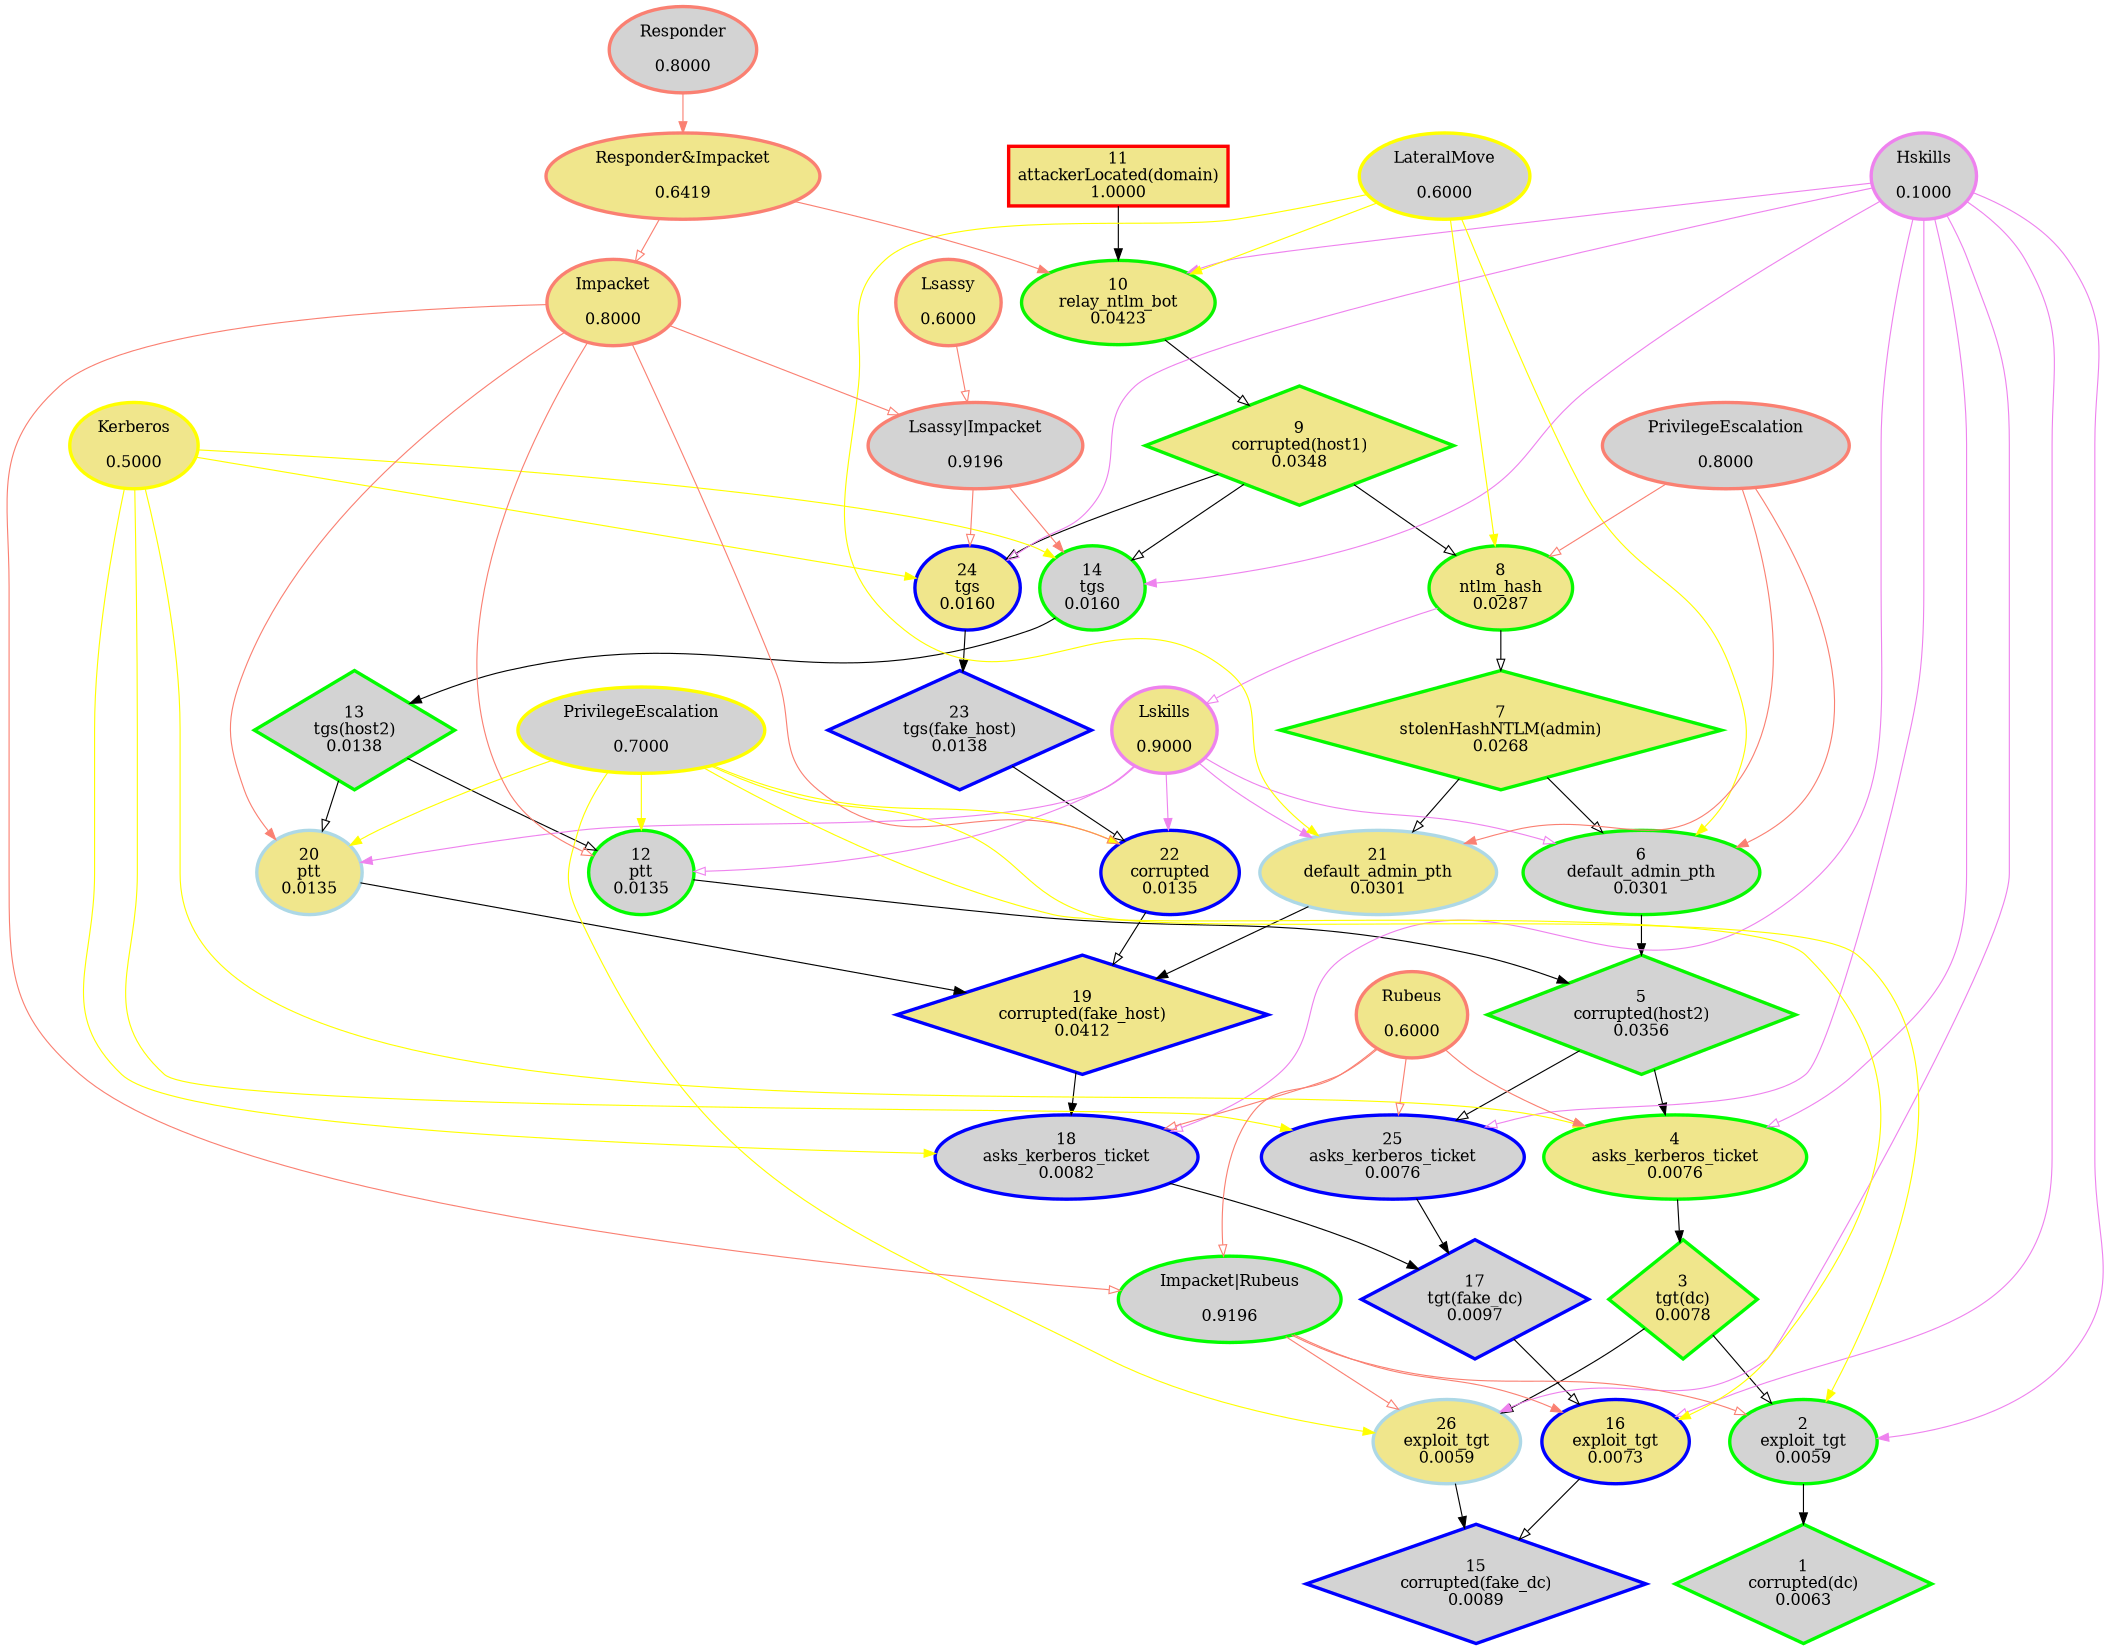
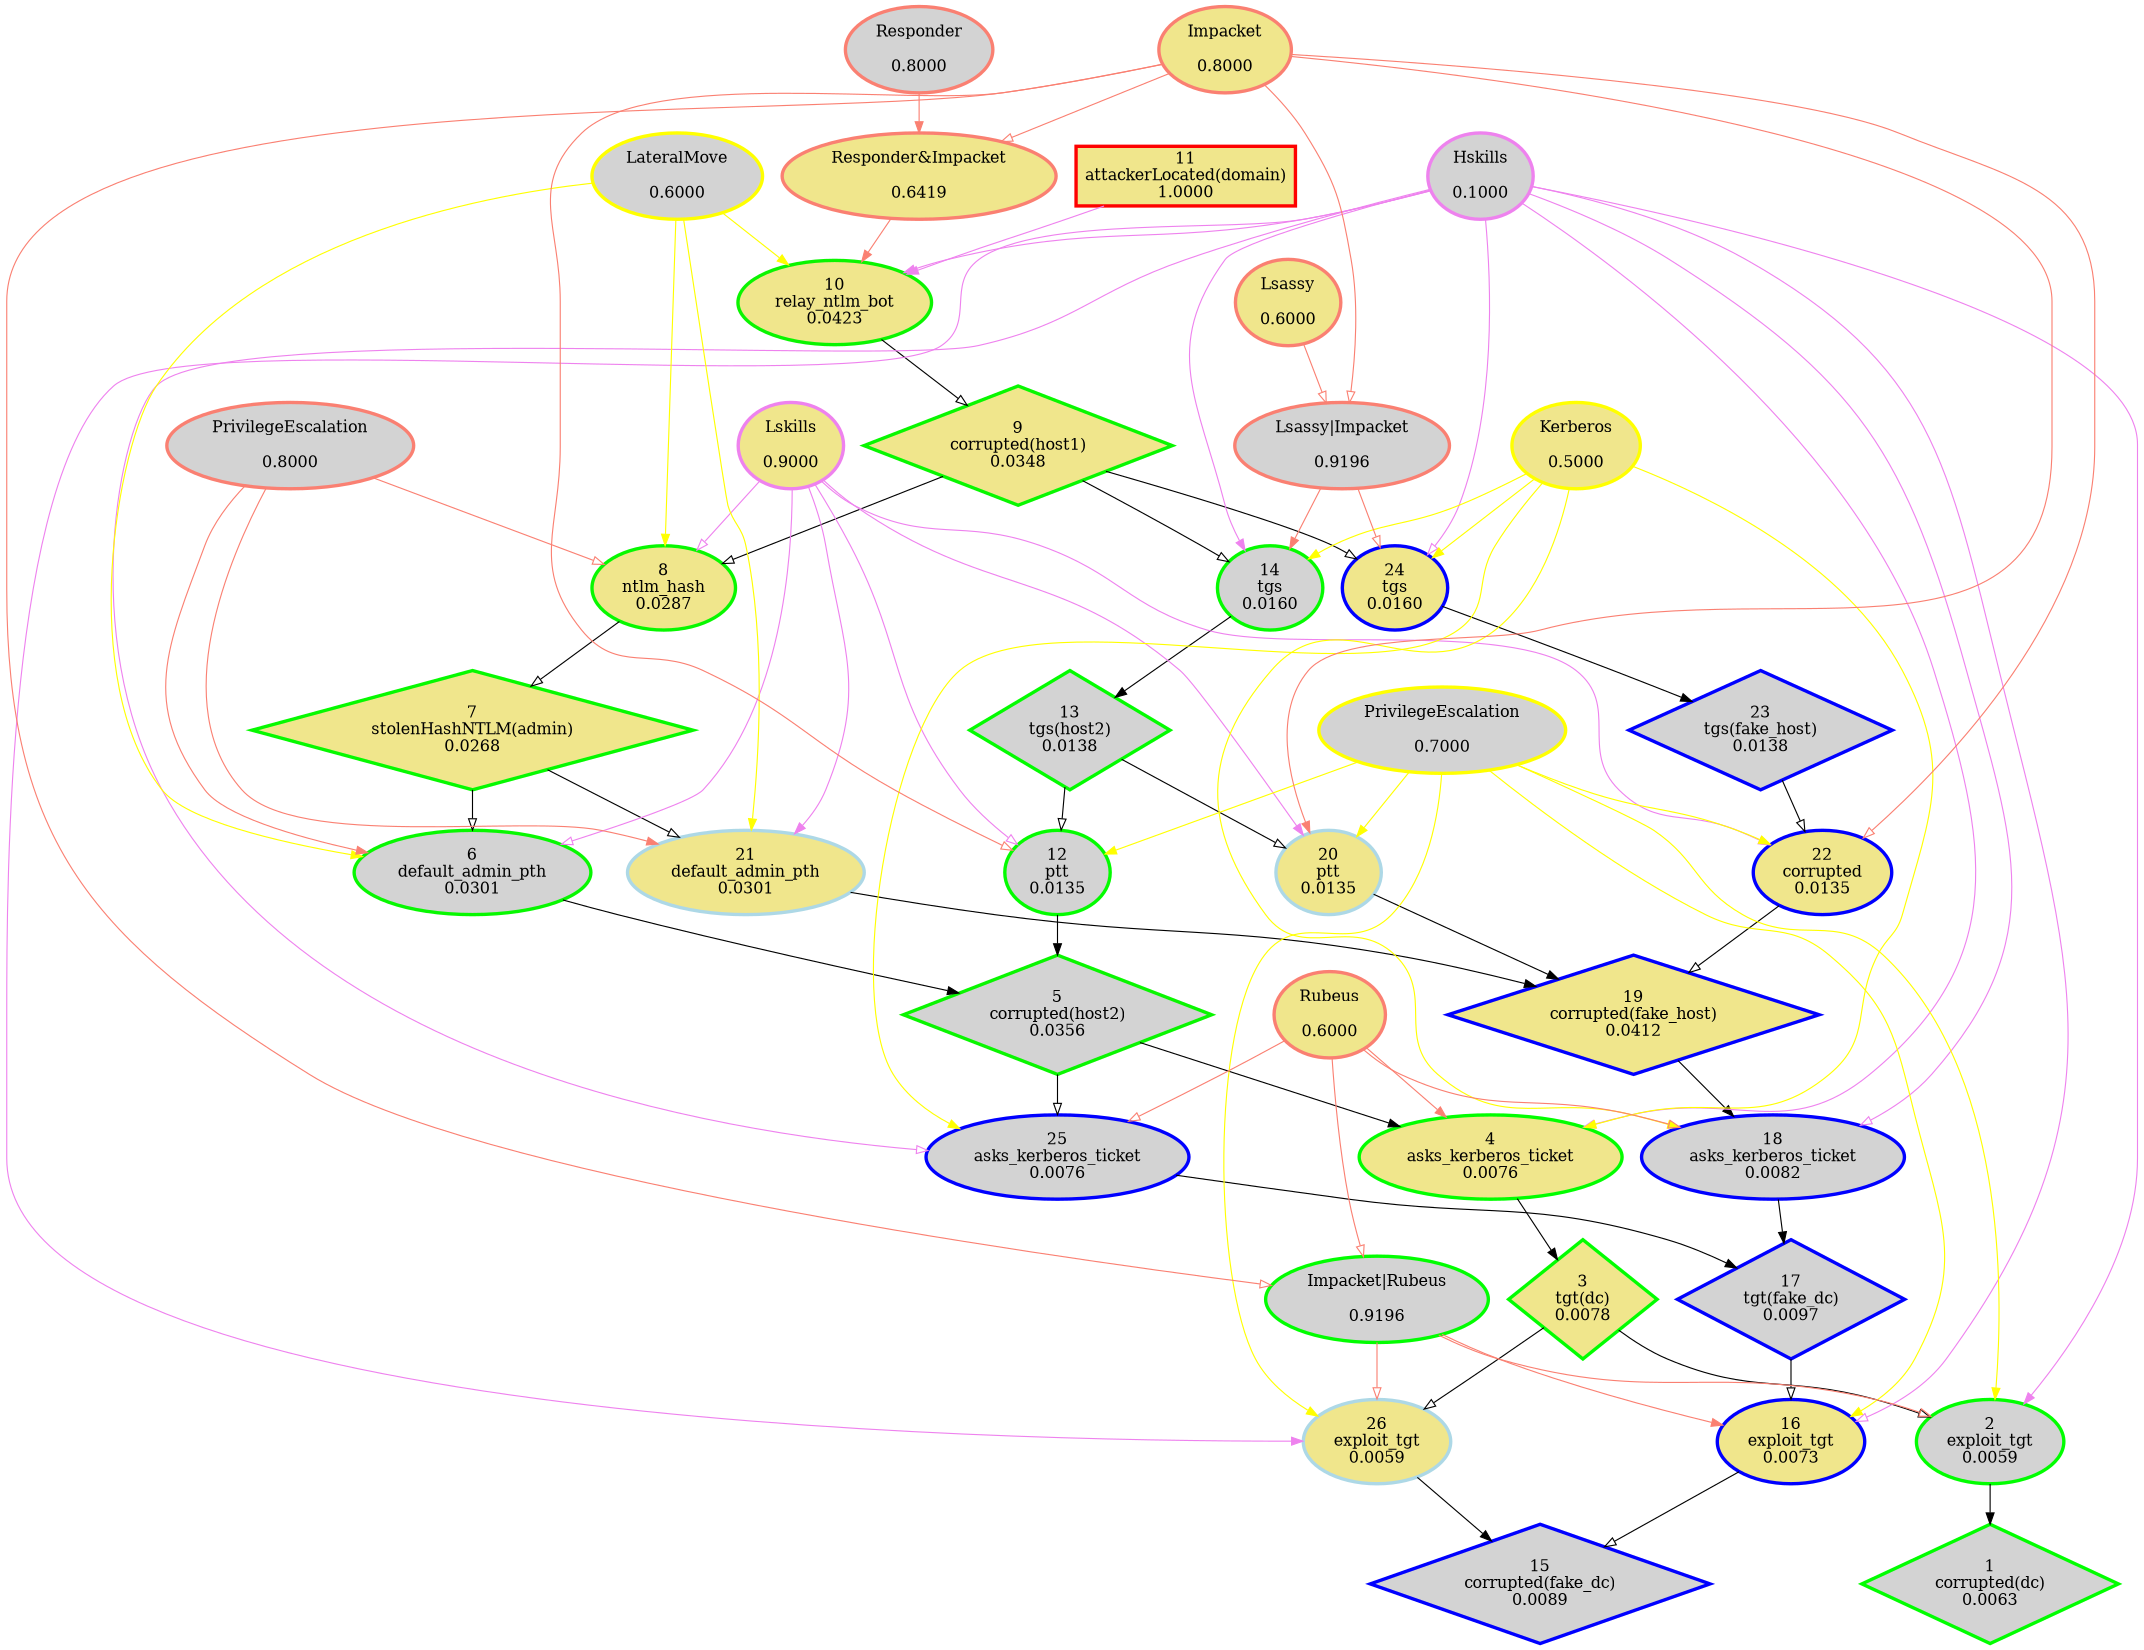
  digraph {
    node [color=blue fillcolor=khaki penwidth=3 shape=ellipse style=filled]
    edge [arrowhead=onormal]
    n1 [color="#FE0100" label="11\nattackerLocated(domain)\n1.0000" shape=box]
    n2 [color="#0AF500" label="10\nrelay_ntlm_bot\n0.0423"]
    n3 [color="#08F700" label="9\ncorrupted(host1)\n0.0348" shape=diamond]
    n4 [color="#07F800" label="8\nntlm_hash\n0.0287"]
    n5 [color="#04FB00" fillcolor=lightgrey label="14\ntgs\n0.0160"]
    n6 [label="24\ntgs\n0.0160"]
    n7 [color="#06F900" label="7\nstolenHashNTLM(admin)\n0.0268" shape=diamond]
    n8 [color="#03FC00" fillcolor=lightgrey label="13\ntgs(host2)\n0.0138" shape=diamond]
    n9 [fillcolor=lightgrey label="23\ntgs(fake_host)\n0.0138" shape=diamond]
    n10 [color="#07F800" fillcolor=lightgrey label="6\ndefault_admin_pth\n0.0301"]
    n11 [color=lightblue label="21\ndefault_admin_pth\n0.0301"]
    n12 [color="#09F600" fillcolor=lightgrey label="5\ncorrupted(host2)\n0.0356" shape=diamond]
    n13 [label="19\ncorrupted(fake_host)\n0.0412" shape=diamond]
    n14 [color="#01FE00" label="4\nasks_kerberos_ticket\n0.0076"]
    n15 [fillcolor=lightgrey label="25\nasks_kerberos_ticket\n0.0076"]
    n16 [color="#01FE00" label="3\ntgt(dc)\n0.0078" shape=diamond]
    n17 [fillcolor=lightgrey label="17\ntgt(fake_dc)\n0.0097" shape=diamond]
    n18 [color="#03FC00" fillcolor=lightgrey label="12\nptt\n0.0135"]
    n19 [color=lightblue label="20\nptt\n0.0135"]
    n20 [color="#01FE00" fillcolor=lightgrey label="2\nexploit_tgt\n0.0059"]
    n21 [color=lightblue label="26\nexploit_tgt\n0.0059"]
    n22 [color="#01FE00" fillcolor=lightgrey height=0.3 label="1\ncorrupted(dc)\n0.0063" shape=diamond]
    n23 [fillcolor=lightgrey label="15\ncorrupted(fake_dc)\n0.0089" shape=diamond]
    n24 [fillcolor=lightgrey label="18\nasks_kerberos_ticket\n0.0082"]
    n25 [label="22\ncorrupted\n0.0135"]
    n26 [label="16\nexploit_tgt\n0.0073"]
    n27 [color=violet fillcolor=lightgrey label="Hskills\n\n0.1000" shape=""]
    n28 [color=violet label="Lskills\n\n0.9000" shape=""]
    n29 [color=yellow fillcolor=lightgrey label="PrivilegeEscalation\n\n0.7000" shape=""]
    n30 [color=yellow label="Kerberos\n\n0.5000" shape=""]
    n31 [color=yellow fillcolor=lightgrey label="LateralMove\n\n0.6000" shape=""]
    n32 [color="#01FE00" fillcolor=lightgrey label="Impacket|Rubeus\n\n0.9196" shape=""]
    n33 [color=salmon fillcolor=lightgrey label="Lsassy|Impacket\n\n0.9196" shape=""]
    n34 [color=salmon label="Responder&Impacket\n\n0.6419" shape=""]
    n35 [color=salmon label="Impacket\n\n0.8000" shape=""]
    n36 [color=salmon label="Rubeus\n\n0.6000" shape=""]
    n37 [color=salmon fillcolor=lightgrey label="PrivilegeEscalation\n\n0.8000" shape=""]
    n38 [color=salmon fillcolor=lightgrey label="Responder\n\n0.8000" shape=""]
    n39 [color=salmon label="Lsassy\n\n0.6000" shape=""]
-   n1 -> n2 [arrowhead=normal]
+   n1 -> n2 [arrowhead=normal color=violet]
    n2 -> n3
    n3 -> n4
    n3 -> n5
    n3 -> n6
    n4 -> n7
    n5 -> n8 [arrowhead=normal]
    n6 -> n9 [arrowhead=normal]
    n7 -> n10
    n7 -> n11
    n8 -> n18
    n8 -> n19
    n9 -> n25
    n10 -> n12 [arrowhead=normal]
    n11 -> n13 [arrowhead=normal]
    n12 -> n14 [arrowhead=normal]
    n12 -> n15
    n13 -> n24 [arrowhead=normal]
    n14 -> n16 [arrowhead=normal]
    n15 -> n17 [arrowhead=normal]
    n16 -> n20
    n16 -> n21
    n17 -> n26
    n18 -> n12 [arrowhead=normal]
    n19 -> n13 [arrowhead=normal]
    n20 -> n22 [arrowhead=normal]
    n21 -> n23 [arrowhead=normal]
    n24 -> n17 [arrowhead=normal]
    n25 -> n13
    n26 -> n23
    n27 -> n2 [arrowhead=normal color=violet]
    n27 -> n5 [arrowhead=normal color=violet]
    n27 -> n6 [color=violet]
    n27 -> n14 [color=violet]
    n27 -> n15 [color=violet]
    n27 -> n20 [arrowhead=normal color=violet]
    n27 -> n21 [arrowhead=normal color=violet]
    n27 -> n24 [color=violet]
    n27 -> n26 [color=violet]
-   n4 -> n28 [color=violet]
+   n28 -> n4 [color=violet]
    n28 -> n10 [color=violet]
    n28 -> n11 [arrowhead=normal color=violet]
    n28 -> n18 [color=violet]
    n28 -> n19 [arrowhead=normal color=violet]
    n28 -> n25 [arrowhead=normal color=violet]
    n29 -> n18 [color=yellow arrowhead=""]
    n29 -> n19 [color=yellow arrowhead=""]
    n29 -> n20 [color=yellow arrowhead=""]
    n29 -> n21 [color=yellow arrowhead=""]
    n29 -> n25 [color=yellow arrowhead=""]
    n29 -> n26 [color=yellow arrowhead=""]
    n30 -> n5 [color=yellow arrowhead=""]
    n30 -> n6 [color=yellow arrowhead=""]
    n30 -> n14 [color=yellow arrowhead=""]
    n30 -> n15 [color=yellow arrowhead=""]
    n30 -> n24 [color=yellow arrowhead=""]
    n31 -> n2 [color=yellow arrowhead=""]
    n31 -> n4 [color=yellow arrowhead=""]
    n31 -> n10 [color=yellow arrowhead=""]
    n31 -> n11 [color=yellow arrowhead=""]
    n32 -> n20 [color=salmon]
    n32 -> n21 [color=salmon]
    n32 -> n26 [arrowhead=normal color=salmon]
    n33 -> n5 [arrowhead=normal color=salmon]
    n33 -> n6 [color=salmon]
    n34 -> n2 [arrowhead=normal color=salmon]
    n35 -> n18 [color=salmon]
    n35 -> n19 [arrowhead=normal color=salmon]
    n35 -> n25 [color=salmon]
    n35 -> n32 [color=salmon]
    n35 -> n33 [color=salmon]
-   n34 -> n35 [color=salmon]
+   n35 -> n34 [color=salmon]
    n36 -> n14 [arrowhead=normal color=salmon]
    n36 -> n15 [color=salmon]
    n36 -> n24 [color=salmon]
    n36 -> n32 [color=salmon]
    n37 -> n4 [color=salmon]
    n37 -> n10 [arrowhead=normal color=salmon]
    n37 -> n11 [arrowhead=normal color=salmon]
    n38 -> n34 [arrowhead=normal color=salmon]
    n39 -> n33 [color=salmon]
  }
